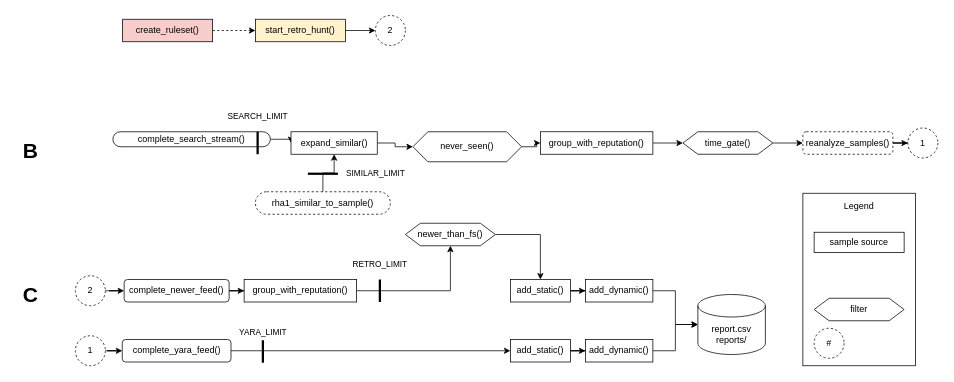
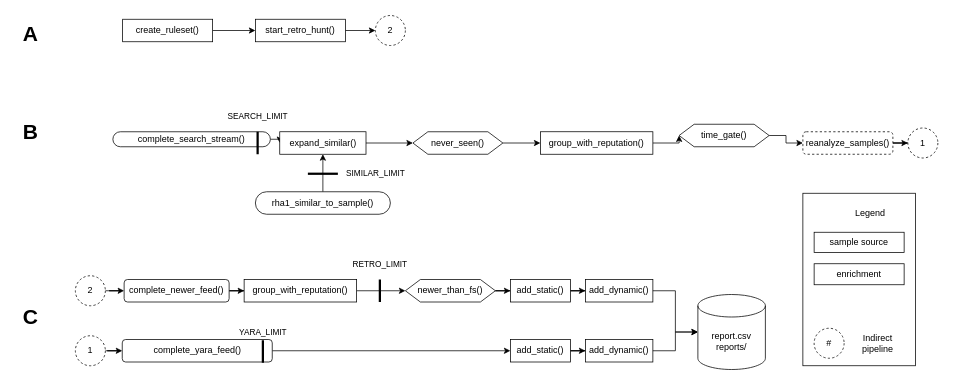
  <mxCell id="0" />
  <mxCell id="1" parent="0" />
  <mxCell id="2" style="edgeStyle=orthogonalEdgeStyle;rounded=0;orthogonalLoop=1;jettySize=auto;html=1;exitX=1;exitY=0.5;exitDx=0;exitDy=0;entryX=0;entryY=0.5;entryDx=0;entryDy=0;" edge="1" parent="1" source="3" target="34"><mxGeometry relative="1" as="geometry" /></mxCell>
  <mxCell id="3" value="complete_search_stream()" style="rounded=1;whiteSpace=wrap;html=1;arcSize=50;" vertex="1" parent="1"><mxGeometry x="150" y="175" width="210" height="20" as="geometry" /></mxCell>
  <mxCell id="4" style="edgeStyle=orthogonalEdgeStyle;rounded=0;orthogonalLoop=1;jettySize=auto;html=1;exitX=1;exitY=0.5;exitDx=0;exitDy=0;" edge="1" parent="1" source="5" target="7"><mxGeometry relative="1" as="geometry" /></mxCell>
- <mxCell id="5" value="never_seen()" style="shape=hexagon;perimeter=hexagonPerimeter2;whiteSpace=wrap;html=1;fixedSize=1;" vertex="1" parent="1"><mxGeometry x="550" y="175" width="145" height="40" as="geometry" /></mxCell>
+ <mxCell id="5" value="never_seen()" style="shape=hexagon;perimeter=hexagonPerimeter2;whiteSpace=wrap;html=1;fixedSize=1;" vertex="1" parent="1"><mxGeometry x="550" y="175" width="120" height="30" as="geometry" /></mxCell>
  <mxCell id="6" style="edgeStyle=orthogonalEdgeStyle;rounded=0;orthogonalLoop=1;jettySize=auto;html=1;exitX=1;exitY=0.5;exitDx=0;exitDy=0;entryX=0;entryY=0.5;entryDx=0;entryDy=0;" edge="1" parent="1" source="7" target="9"><mxGeometry relative="1" as="geometry" /></mxCell>
  <mxCell id="7" value="group_with_reputation()" style="rounded=0;whiteSpace=wrap;html=1;" vertex="1" parent="1"><mxGeometry x="720" y="175" width="150" height="30" as="geometry" /></mxCell>
  <mxCell id="8" style="edgeStyle=orthogonalEdgeStyle;rounded=0;orthogonalLoop=1;jettySize=auto;html=1;exitX=1;exitY=0.5;exitDx=0;exitDy=0;" edge="1" parent="1" source="9" target="12"><mxGeometry relative="1" as="geometry" /></mxCell>
- <mxCell id="9" value="time_gate()" style="shape=hexagon;perimeter=hexagonPerimeter2;whiteSpace=wrap;html=1;fixedSize=1;" vertex="1" parent="1"><mxGeometry x="910" y="175" width="120" height="30" as="geometry" /></mxCell>
+ <mxCell id="9" value="time_gate()" style="shape=hexagon;perimeter=hexagonPerimeter2;whiteSpace=wrap;html=1;fixedSize=1;" vertex="1" parent="1"><mxGeometry x="905" y="165" width="120" height="30" as="geometry" /></mxCell>
  <mxCell id="10" style="edgeStyle=orthogonalEdgeStyle;rounded=0;orthogonalLoop=1;jettySize=auto;html=1;exitX=1;exitY=0.5;exitDx=0;exitDy=0;entryX=0;entryY=0.5;entryDx=0;entryDy=0;" edge="1" parent="1" source="34" target="5"><mxGeometry relative="1" as="geometry" /></mxCell>
  <mxCell id="11" value="" style="edgeStyle=orthogonalEdgeStyle;rounded=0;orthogonalLoop=1;jettySize=auto;html=1;" edge="1" parent="1" source="12" target="25"><mxGeometry relative="1" as="geometry" /></mxCell>
  <mxCell id="12" value="reanalyze_samples()" style="rounded=1;whiteSpace=wrap;html=1;dashed=1;" vertex="1" parent="1"><mxGeometry x="1070" y="175" width="120" height="30" as="geometry" /></mxCell>
  <mxCell id="13" value="" style="edgeStyle=orthogonalEdgeStyle;rounded=0;orthogonalLoop=1;jettySize=auto;html=1;" edge="1" parent="1" source="14" target="50"><mxGeometry relative="1" as="geometry" /></mxCell>
  <mxCell id="14" value="complete_newer_feed()" style="rounded=1;whiteSpace=wrap;html=1;" vertex="1" parent="1"><mxGeometry x="165" y="372" width="140" height="30" as="geometry" /></mxCell>
  <mxCell id="15" value="" style="edgeStyle=orthogonalEdgeStyle;rounded=0;orthogonalLoop=1;jettySize=auto;html=1;" edge="1" parent="1" source="16" target="52"><mxGeometry relative="1" as="geometry" /></mxCell>
- <mxCell id="16" value="complete_yara_feed()" style="rounded=1;whiteSpace=wrap;html=1;" vertex="1" parent="1"><mxGeometry x="162.5" y="452" width="145" height="30" as="geometry" /></mxCell>
+ <mxCell id="16" value="complete_yara_feed()" style="rounded=1;whiteSpace=wrap;html=1;" vertex="1" parent="1"><mxGeometry x="162.5" y="452" width="200" height="30" as="geometry" /></mxCell>
  <mxCell id="17" value="" style="edgeStyle=orthogonalEdgeStyle;rounded=0;orthogonalLoop=1;jettySize=auto;html=1;" edge="1" parent="1" source="18" target="54"><mxGeometry relative="1" as="geometry" /></mxCell>
- <mxCell id="18" value="newer_than_fs()" style="shape=hexagon;perimeter=hexagonPerimeter2;whiteSpace=wrap;html=1;fixedSize=1;" vertex="1" parent="1"><mxGeometry x="540" y="297" width="120" height="30" as="geometry" /></mxCell>
- <mxCell id="19" value="report.csv&lt;div&gt;reports/&lt;/div&gt;" style="shape=cylinder3;whiteSpace=wrap;html=1;boundedLbl=1;backgroundOutline=1;size=15;" vertex="1" parent="1"><mxGeometry x="930" y="392" width="90" height="80" as="geometry" /></mxCell>
- <mxCell id="20" value="" style="edgeStyle=orthogonalEdgeStyle;rounded=0;orthogonalLoop=1;jettySize=auto;html=1;dashed=1;" edge="1" parent="1" source="21" target="23"><mxGeometry relative="1" as="geometry" /></mxCell>
- <mxCell id="21" value="create_ruleset()" style="rounded=0;whiteSpace=wrap;html=1;fillColor=#f8cecc;" vertex="1" parent="1"><mxGeometry x="163" y="25" width="120" height="30" as="geometry" /></mxCell>
+ <mxCell id="18" value="newer_than_fs()" style="shape=hexagon;perimeter=hexagonPerimeter2;whiteSpace=wrap;html=1;fixedSize=1;" vertex="1" parent="1"><mxGeometry x="540" y="372" width="120" height="30" as="geometry" /></mxCell>
+ <mxCell id="19" value="report.csv&lt;div&gt;reports/&lt;/div&gt;" style="shape=cylinder3;whiteSpace=wrap;html=1;boundedLbl=1;backgroundOutline=1;size=15;" vertex="1" parent="1"><mxGeometry x="930" y="392" width="90" height="100" as="geometry" /></mxCell>
+ <mxCell id="20" value="" style="edgeStyle=orthogonalEdgeStyle;rounded=0;orthogonalLoop=1;jettySize=auto;html=1;" edge="1" parent="1" source="21" target="23"><mxGeometry relative="1" as="geometry" /></mxCell>
+ <mxCell id="21" value="create_ruleset()" style="rounded=0;whiteSpace=wrap;html=1;" vertex="1" parent="1"><mxGeometry x="163" y="25" width="120" height="30" as="geometry" /></mxCell>
  <mxCell id="22" value="" style="edgeStyle=orthogonalEdgeStyle;rounded=0;orthogonalLoop=1;jettySize=auto;html=1;" edge="1" parent="1" source="23" target="28"><mxGeometry relative="1" as="geometry" /></mxCell>
- <mxCell id="23" value="start_retro_hunt()" style="rounded=0;whiteSpace=wrap;html=1;fillColor=#fff2cc;" vertex="1" parent="1"><mxGeometry x="340" y="25" width="120" height="30" as="geometry" /></mxCell>
+ <mxCell id="23" value="start_retro_hunt()" style="rounded=0;whiteSpace=wrap;html=1;" vertex="1" parent="1"><mxGeometry x="340" y="25" width="120" height="30" as="geometry" /></mxCell>
  <mxCell id="24" style="edgeStyle=orthogonalEdgeStyle;rounded=0;orthogonalLoop=1;jettySize=auto;html=1;exitX=0.5;exitY=1;exitDx=0;exitDy=0;" edge="1" parent="1" source="21" target="21"><mxGeometry relative="1" as="geometry" /></mxCell>
  <mxCell id="25" value="1" style="ellipse;whiteSpace=wrap;html=1;dashed=1;" vertex="1" parent="1"><mxGeometry x="1210" y="170" width="40" height="40" as="geometry" /></mxCell>
  <mxCell id="26" value="" style="edgeStyle=orthogonalEdgeStyle;rounded=0;orthogonalLoop=1;jettySize=auto;html=1;" edge="1" parent="1" source="27" target="16"><mxGeometry relative="1" as="geometry" /></mxCell>
  <mxCell id="27" value="1" style="ellipse;whiteSpace=wrap;html=1;dashed=1;" vertex="1" parent="1"><mxGeometry x="100" y="447" width="40" height="40" as="geometry" /></mxCell>
  <mxCell id="28" value="2" style="ellipse;whiteSpace=wrap;html=1;dashed=1;" vertex="1" parent="1"><mxGeometry x="500" y="20" width="40" height="40" as="geometry" /></mxCell>
  <mxCell id="29" value="" style="edgeStyle=orthogonalEdgeStyle;rounded=0;orthogonalLoop=1;jettySize=auto;html=1;" edge="1" parent="1" source="30" target="14"><mxGeometry relative="1" as="geometry" /></mxCell>
  <mxCell id="30" value="2" style="ellipse;whiteSpace=wrap;html=1;dashed=1;" vertex="1" parent="1"><mxGeometry x="100" y="367" width="40" height="40" as="geometry" /></mxCell>
- <mxCell id="32" value="&lt;b&gt;&lt;font style=&quot;font-size: 28px;&quot;&gt;B&lt;/font&gt;&lt;/b&gt;" style="text;html=1;align=center;verticalAlign=middle;resizable=0;points=[];autosize=1;strokeColor=none;fillColor=none;" vertex="1" parent="1"><mxGeometry x="20" y="175" width="40" height="50" as="geometry" /></mxCell>
- <mxCell id="33" value="&lt;b&gt;&lt;font style=&quot;font-size: 28px;&quot;&gt;C&lt;/font&gt;&lt;/b&gt;" style="text;html=1;align=center;verticalAlign=middle;resizable=0;points=[];autosize=1;strokeColor=none;fillColor=none;" vertex="1" parent="1"><mxGeometry x="20" y="367" width="40" height="50" as="geometry" /></mxCell>
- <mxCell id="34" value="expand_similar()" style="rounded=0;whiteSpace=wrap;html=1;" vertex="1" parent="1"><mxGeometry x="387.5" y="175" width="115" height="30" as="geometry" /></mxCell>
+ <mxCell id="31" value="&lt;b&gt;&lt;font style=&quot;font-size: 28px;&quot;&gt;A&lt;/font&gt;&lt;/b&gt;" style="text;html=1;align=center;verticalAlign=middle;resizable=0;points=[];autosize=1;strokeColor=none;fillColor=none;" vertex="1" parent="1"><mxGeometry x="20" y="20" width="40" height="50" as="geometry" /></mxCell>
+ <mxCell id="32" value="&lt;b&gt;&lt;font style=&quot;font-size: 28px;&quot;&gt;B&lt;/font&gt;&lt;/b&gt;" style="text;html=1;align=center;verticalAlign=middle;resizable=0;points=[];autosize=1;strokeColor=none;fillColor=none;" vertex="1" parent="1"><mxGeometry x="20" y="150" width="40" height="50" as="geometry" /></mxCell>
+ <mxCell id="33" value="&lt;b&gt;&lt;font style=&quot;font-size: 28px;&quot;&gt;C&lt;/font&gt;&lt;/b&gt;" style="text;html=1;align=center;verticalAlign=middle;resizable=0;points=[];autosize=1;strokeColor=none;fillColor=none;" vertex="1" parent="1"><mxGeometry x="20" y="397" width="40" height="50" as="geometry" /></mxCell>
+ <mxCell id="34" value="expand_similar()" style="rounded=0;whiteSpace=wrap;html=1;" vertex="1" parent="1"><mxGeometry x="372.5" y="175" width="115" height="30" as="geometry" /></mxCell>
  <mxCell id="35" value="" style="edgeStyle=orthogonalEdgeStyle;rounded=0;orthogonalLoop=1;jettySize=auto;html=1;" edge="1" parent="1" source="36" target="34"><mxGeometry relative="1" as="geometry" /></mxCell>
- <mxCell id="36" value="rha1_similar_to_sample()" style="rounded=1;whiteSpace=wrap;html=1;arcSize=50;dashed=1;" vertex="1" parent="1"><mxGeometry x="340" y="255" width="180" height="30" as="geometry" /></mxCell>
+ <mxCell id="36" value="rha1_similar_to_sample()" style="rounded=1;whiteSpace=wrap;html=1;arcSize=50;" vertex="1" parent="1"><mxGeometry x="340" y="255" width="180" height="30" as="geometry" /></mxCell>
  <mxCell id="37" value="SEARCH_LIMIT" style="endArrow=none;html=1;rounded=0;curved=0;strokeWidth=3;" edge="1" parent="1"><mxGeometry x="1" y="20" width="50" height="50" relative="1" as="geometry"><mxPoint x="343" y="205" as="sourcePoint" /><mxPoint x="343" y="175" as="targetPoint" /><mxPoint x="20" y="-20" as="offset" /></mxGeometry></mxCell>
  <mxCell id="38" value="YARA_LIMIT" style="endArrow=none;html=1;rounded=0;curved=0;strokeWidth=3;" edge="1" parent="1"><mxGeometry x="1" y="11" width="50" height="50" relative="1" as="geometry"><mxPoint x="350" y="483" as="sourcePoint" /><mxPoint x="350" y="453" as="targetPoint" /><mxPoint x="11" y="-11" as="offset" /></mxGeometry></mxCell>
  <mxCell id="39" value="RETRO_LIMIT" style="endArrow=none;html=1;rounded=0;curved=0;strokeWidth=3;" edge="1" parent="1"><mxGeometry x="1" y="20" width="50" height="50" relative="1" as="geometry"><mxPoint x="506" y="402" as="sourcePoint" /><mxPoint x="506" y="372" as="targetPoint" /><mxPoint x="20" y="-20" as="offset" /></mxGeometry></mxCell>
  <mxCell id="40" value="SIMILAR_LIMIT" style="endArrow=none;html=1;rounded=0;curved=0;strokeWidth=3;" edge="1" parent="1"><mxGeometry x="1" y="50" width="50" height="50" relative="1" as="geometry"><mxPoint x="410" y="231" as="sourcePoint" /><mxPoint x="450" y="231" as="targetPoint" /><mxPoint x="50" y="50" as="offset" /></mxGeometry></mxCell>
  <mxCell id="41" value="" style="group" vertex="1" connectable="0" parent="1"><mxGeometry x="1070" y="257" width="150" height="230" as="geometry" /></mxCell>
  <mxCell id="42" value="" style="rounded=0;whiteSpace=wrap;html=1;container=0;" vertex="1" parent="41"><mxGeometry width="150" height="230" as="geometry" /></mxCell>
+ <mxCell id="43" value="enrichment" style="rounded=0;whiteSpace=wrap;html=1;container=0;" vertex="1" parent="41"><mxGeometry x="15" y="94" width="120" height="28" as="geometry" /></mxCell>
  <mxCell id="44" value="sample source" style="whiteSpace=wrap;html=1;arcSize=50;container=0;rounded=0;" vertex="1" parent="41"><mxGeometry x="15" y="52" width="120" height="27" as="geometry" /></mxCell>
- <mxCell id="45" value="filter" style="shape=hexagon;perimeter=hexagonPerimeter2;whiteSpace=wrap;html=1;fixedSize=1;container=0;" vertex="1" parent="41"><mxGeometry x="15" y="140" width="120" height="30" as="geometry" /></mxCell>
- <mxCell id="46" value="Legend" style="text;html=1;align=center;verticalAlign=middle;whiteSpace=wrap;rounded=0;container=0;" vertex="1" parent="41"><mxGeometry x="45" y="2" width="60" height="30" as="geometry" /></mxCell>
+ <mxCell id="46" value="Legend" style="text;html=1;align=center;verticalAlign=middle;whiteSpace=wrap;rounded=0;container=0;" vertex="1" parent="41"><mxGeometry x="60" y="12" width="60" height="30" as="geometry" /></mxCell>
  <mxCell id="47" value="#" style="ellipse;whiteSpace=wrap;html=1;dashed=1;container=0;" vertex="1" parent="41"><mxGeometry x="15" y="180" width="40" height="40" as="geometry" /></mxCell>
+ <mxCell id="48" value="Indirect pipeline" style="text;html=1;align=center;verticalAlign=middle;whiteSpace=wrap;rounded=0;container=0;" vertex="1" parent="41"><mxGeometry x="70" y="185" width="60" height="30" as="geometry" /></mxCell>
  <mxCell id="49" value="" style="edgeStyle=orthogonalEdgeStyle;rounded=0;orthogonalLoop=1;jettySize=auto;html=1;" edge="1" parent="1" source="50" target="18"><mxGeometry relative="1" as="geometry" /></mxCell>
  <mxCell id="50" value="group_with_reputation()" style="rounded=0;whiteSpace=wrap;html=1;" vertex="1" parent="1"><mxGeometry x="325" y="372" width="150" height="30" as="geometry" /></mxCell>
  <mxCell id="51" value="" style="edgeStyle=orthogonalEdgeStyle;rounded=0;orthogonalLoop=1;jettySize=auto;html=1;" edge="1" parent="1" source="52" target="55"><mxGeometry relative="1" as="geometry" /></mxCell>
  <mxCell id="52" value="add_static()" style="rounded=0;whiteSpace=wrap;html=1;" vertex="1" parent="1"><mxGeometry x="680" y="452" width="80" height="30" as="geometry" /></mxCell>
  <mxCell id="53" value="" style="edgeStyle=orthogonalEdgeStyle;rounded=0;orthogonalLoop=1;jettySize=auto;html=1;" edge="1" parent="1" source="54" target="56"><mxGeometry relative="1" as="geometry" /></mxCell>
  <mxCell id="54" value="add_static()" style="rounded=0;whiteSpace=wrap;html=1;" vertex="1" parent="1"><mxGeometry x="680" y="372" width="80" height="30" as="geometry" /></mxCell>
  <mxCell id="55" value="add_dynamic()" style="rounded=0;whiteSpace=wrap;html=1;" vertex="1" parent="1"><mxGeometry x="780" y="452" width="90" height="30" as="geometry" /></mxCell>
  <mxCell id="56" value="add_dynamic()" style="rounded=0;whiteSpace=wrap;html=1;" vertex="1" parent="1"><mxGeometry x="780" y="372" width="90" height="30" as="geometry" /></mxCell>
  <mxCell id="57" style="edgeStyle=orthogonalEdgeStyle;rounded=0;orthogonalLoop=1;jettySize=auto;html=1;exitX=1;exitY=0.5;exitDx=0;exitDy=0;entryX=0;entryY=0.5;entryDx=0;entryDy=0;entryPerimeter=0;" edge="1" parent="1" source="56" target="19"><mxGeometry relative="1" as="geometry" /></mxCell>
  <mxCell id="58" style="edgeStyle=orthogonalEdgeStyle;rounded=0;orthogonalLoop=1;jettySize=auto;html=1;exitX=1;exitY=0.5;exitDx=0;exitDy=0;entryX=0;entryY=0.5;entryDx=0;entryDy=0;entryPerimeter=0;" edge="1" parent="1" source="55" target="19"><mxGeometry relative="1" as="geometry" /></mxCell>
